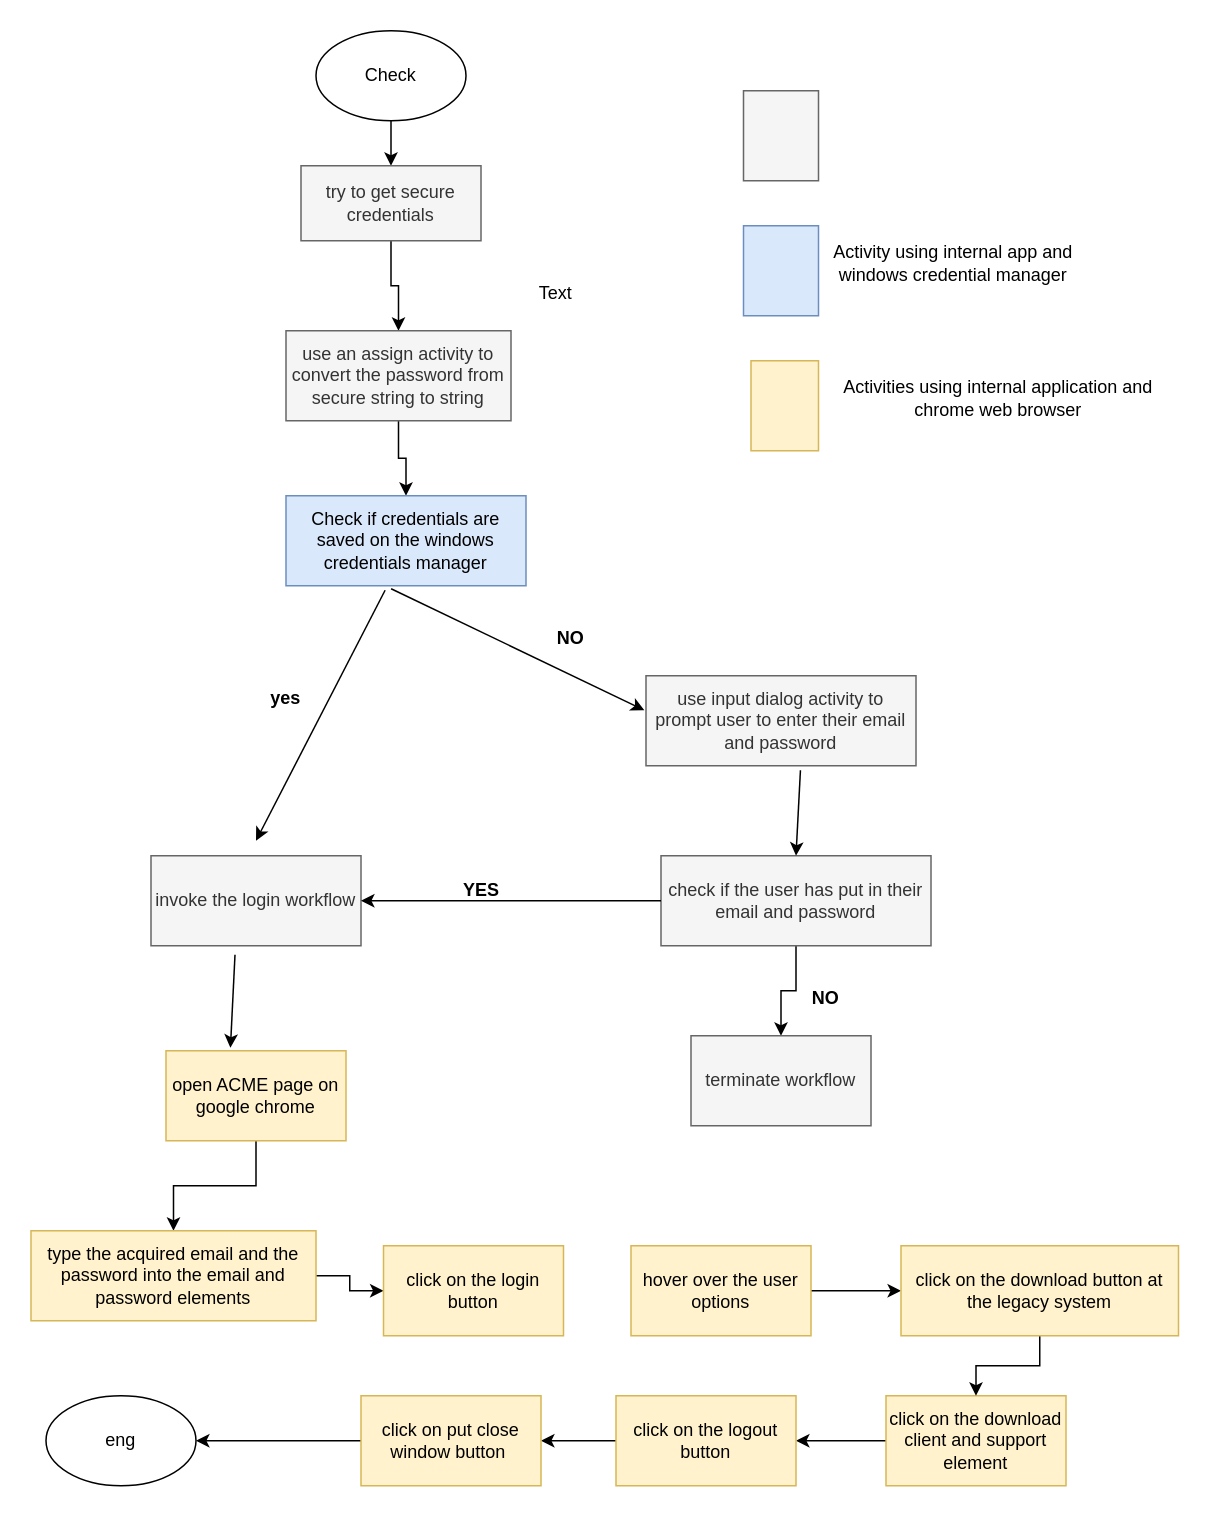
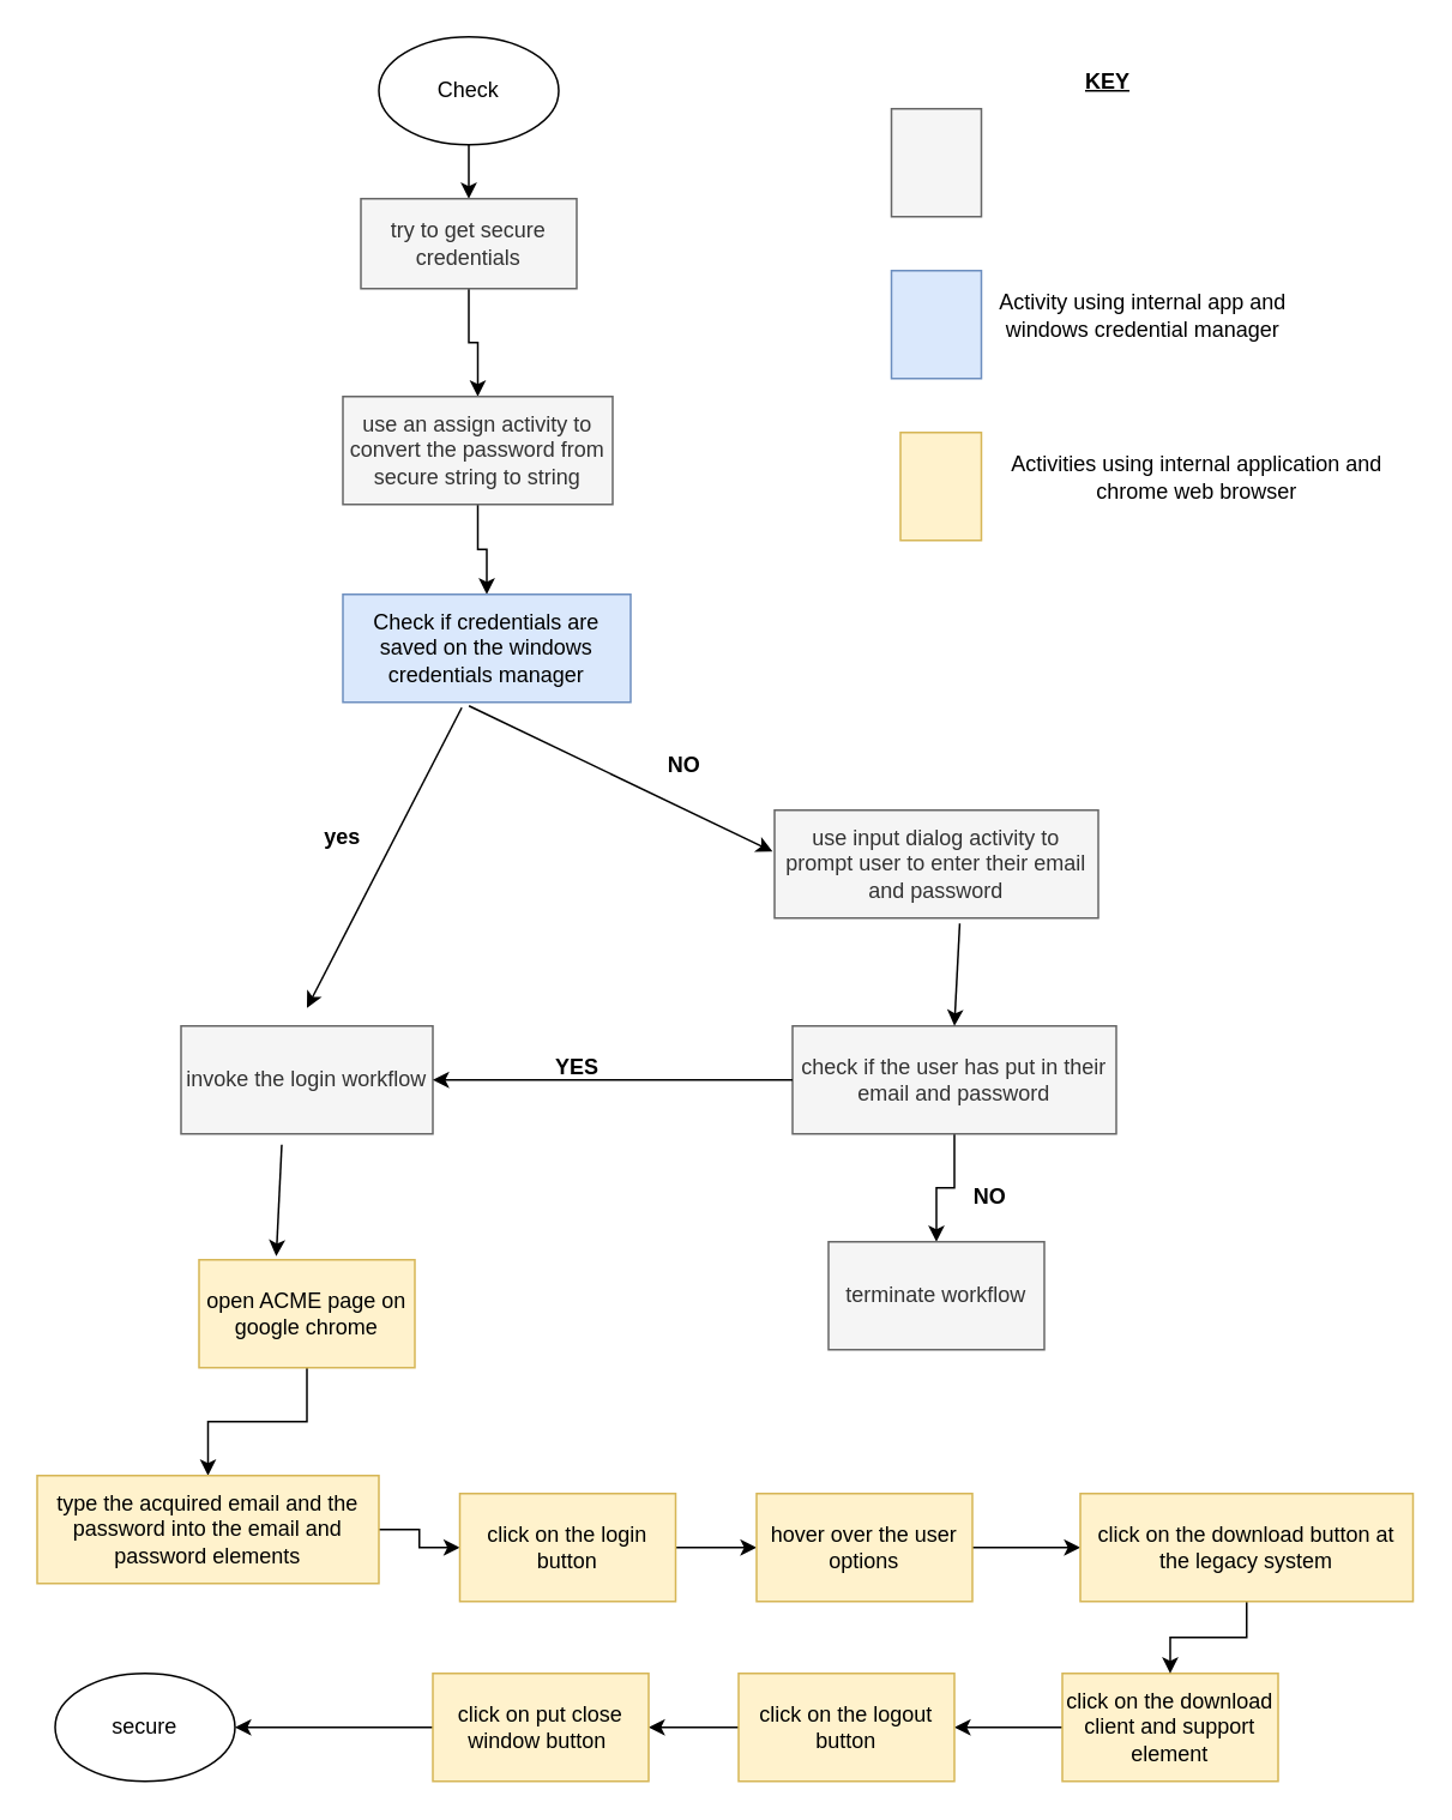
  <mxCell id="0" />
  <mxCell id="1" parent="0" />
  <mxCell id="2" value="" style="edgeStyle=orthogonalEdgeStyle;rounded=0;orthogonalLoop=1;jettySize=auto;html=1;" edge="1" parent="1" source="3" target="5"><mxGeometry relative="1" as="geometry" /></mxCell>
  <mxCell id="3" value="Check" style="ellipse;whiteSpace=wrap;html=1;" vertex="1" parent="1"><mxGeometry x="210" y="20" width="100" height="60" as="geometry" /></mxCell>
  <mxCell id="4" value="" style="edgeStyle=orthogonalEdgeStyle;rounded=0;orthogonalLoop=1;jettySize=auto;html=1;" edge="1" parent="1" source="5" target="7"><mxGeometry relative="1" as="geometry" /></mxCell>
  <mxCell id="5" value="try to get secure credentials" style="rounded=0;whiteSpace=wrap;html=1;fillColor=#f5f5f5;fontColor=#333333;strokeColor=#666666;" vertex="1" parent="1"><mxGeometry x="200" y="110" width="120" height="50" as="geometry" /></mxCell>
  <mxCell id="6" value="" style="edgeStyle=orthogonalEdgeStyle;rounded=0;orthogonalLoop=1;jettySize=auto;html=1;" edge="1" parent="1" source="7" target="8"><mxGeometry relative="1" as="geometry" /></mxCell>
  <mxCell id="7" value="use an assign activity to convert the password from secure string to string" style="rounded=0;whiteSpace=wrap;html=1;fillColor=#f5f5f5;fontColor=#333333;strokeColor=#666666;" vertex="1" parent="1"><mxGeometry x="190" y="220" width="150" height="60" as="geometry" /></mxCell>
  <mxCell id="8" value="Check if credentials are saved on the windows credentials manager" style="rounded=0;whiteSpace=wrap;html=1;fillColor=#dae8fc;strokeColor=#6c8ebf;" vertex="1" parent="1"><mxGeometry x="190" y="330" width="160" height="60" as="geometry" /></mxCell>
  <mxCell id="9" value="use input dialog activity to prompt user to enter their email and password" style="rounded=0;whiteSpace=wrap;html=1;fillColor=#f5f5f5;fontColor=#333333;strokeColor=#666666;" vertex="1" parent="1"><mxGeometry x="430" y="450" width="180" height="60" as="geometry" /></mxCell>
  <mxCell id="10" value="" style="edgeStyle=orthogonalEdgeStyle;rounded=0;orthogonalLoop=1;jettySize=auto;html=1;" edge="1" parent="1" source="11" target="12"><mxGeometry relative="1" as="geometry" /></mxCell>
  <mxCell id="11" value="check if the user has put in their email and password" style="rounded=0;whiteSpace=wrap;html=1;fillColor=#f5f5f5;fontColor=#333333;strokeColor=#666666;" vertex="1" parent="1"><mxGeometry x="440" y="570" width="180" height="60" as="geometry" /></mxCell>
  <mxCell id="12" value="terminate workflow" style="rounded=0;whiteSpace=wrap;html=1;fillColor=#f5f5f5;fontColor=#333333;strokeColor=#666666;" vertex="1" parent="1"><mxGeometry x="460" y="690" width="120" height="60" as="geometry" /></mxCell>
  <mxCell id="13" value="invoke the login workflow" style="rounded=0;whiteSpace=wrap;html=1;fillColor=#f5f5f5;fontColor=#333333;strokeColor=#666666;" vertex="1" parent="1"><mxGeometry x="100" y="570" width="140" height="60" as="geometry" /></mxCell>
  <mxCell id="14" value="" style="edgeStyle=orthogonalEdgeStyle;rounded=0;orthogonalLoop=1;jettySize=auto;html=1;" edge="1" parent="1" source="15" target="17"><mxGeometry relative="1" as="geometry" /></mxCell>
  <mxCell id="15" value="open ACME page on google chrome" style="rounded=0;whiteSpace=wrap;html=1;fillColor=#fff2cc;strokeColor=#d6b656;" vertex="1" parent="1"><mxGeometry x="110" y="700" width="120" height="60" as="geometry" /></mxCell>
  <mxCell id="16" value="" style="edgeStyle=orthogonalEdgeStyle;rounded=0;orthogonalLoop=1;jettySize=auto;html=1;" edge="1" parent="1" source="17" target="19"><mxGeometry relative="1" as="geometry" /></mxCell>
  <mxCell id="17" value="type the acquired email and the password into the email and password elements" style="rounded=0;whiteSpace=wrap;html=1;fillColor=#fff2cc;strokeColor=#d6b656;" vertex="1" parent="1"><mxGeometry x="20" y="820" width="190" height="60" as="geometry" /></mxCell>
+ <mxCell id="18" value="" style="edgeStyle=orthogonalEdgeStyle;rounded=0;orthogonalLoop=1;jettySize=auto;html=1;" edge="1" parent="1" source="19" target="21"><mxGeometry relative="1" as="geometry" /></mxCell>
  <mxCell id="19" value="click on the login button" style="rounded=0;whiteSpace=wrap;html=1;fillColor=#fff2cc;strokeColor=#d6b656;" vertex="1" parent="1"><mxGeometry x="255" y="830" width="120" height="60" as="geometry" /></mxCell>
  <mxCell id="20" value="" style="edgeStyle=orthogonalEdgeStyle;rounded=0;orthogonalLoop=1;jettySize=auto;html=1;" edge="1" parent="1" source="21" target="25"><mxGeometry relative="1" as="geometry" /></mxCell>
  <mxCell id="21" value="hover over the user options" style="rounded=0;whiteSpace=wrap;html=1;fillColor=#fff2cc;strokeColor=#d6b656;" vertex="1" parent="1"><mxGeometry x="420" y="830" width="120" height="60" as="geometry" /></mxCell>
  <mxCell id="22" value="" style="edgeStyle=orthogonalEdgeStyle;rounded=0;orthogonalLoop=1;jettySize=auto;html=1;" edge="1" parent="1" source="23" target="27"><mxGeometry relative="1" as="geometry" /></mxCell>
  <mxCell id="23" value="click on the download client and support element" style="rounded=0;whiteSpace=wrap;html=1;fillColor=#fff2cc;strokeColor=#d6b656;" vertex="1" parent="1"><mxGeometry x="590" y="930" width="120" height="60" as="geometry" /></mxCell>
  <mxCell id="24" value="" style="edgeStyle=orthogonalEdgeStyle;rounded=0;orthogonalLoop=1;jettySize=auto;html=1;" edge="1" parent="1" source="25" target="23"><mxGeometry relative="1" as="geometry" /></mxCell>
  <mxCell id="25" value="click on the download button at the legacy system" style="rounded=0;whiteSpace=wrap;html=1;fillColor=#fff2cc;strokeColor=#d6b656;" vertex="1" parent="1"><mxGeometry x="600" y="830" width="185" height="60" as="geometry" /></mxCell>
  <mxCell id="26" value="" style="edgeStyle=orthogonalEdgeStyle;rounded=0;orthogonalLoop=1;jettySize=auto;html=1;" edge="1" parent="1" source="27" target="29"><mxGeometry relative="1" as="geometry" /></mxCell>
  <mxCell id="27" value="click on the logout button" style="rounded=0;whiteSpace=wrap;html=1;fillColor=#fff2cc;strokeColor=#d6b656;" vertex="1" parent="1"><mxGeometry x="410" y="930" width="120" height="60" as="geometry" /></mxCell>
  <mxCell id="28" value="" style="edgeStyle=orthogonalEdgeStyle;rounded=0;orthogonalLoop=1;jettySize=auto;html=1;" edge="1" parent="1" source="29" target="30"><mxGeometry relative="1" as="geometry" /></mxCell>
  <mxCell id="29" value="click on put close window button&amp;nbsp;" style="rounded=0;whiteSpace=wrap;html=1;fillColor=#fff2cc;strokeColor=#d6b656;" vertex="1" parent="1"><mxGeometry x="240" y="930" width="120" height="60" as="geometry" /></mxCell>
- <mxCell id="30" value="eng" style="ellipse;whiteSpace=wrap;html=1;" vertex="1" parent="1"><mxGeometry x="30" y="930" width="100" height="60" as="geometry" /></mxCell>
+ <mxCell id="30" value="secure" style="ellipse;whiteSpace=wrap;html=1;" vertex="1" parent="1"><mxGeometry x="30" y="930" width="100" height="60" as="geometry" /></mxCell>
  <mxCell id="31" value="" style="endArrow=classic;html=1;rounded=0;exitX=0.413;exitY=1.05;exitDx=0;exitDy=0;exitPerimeter=0;" edge="1" parent="1" source="8"><mxGeometry width="50" height="50" relative="1" as="geometry"><mxPoint x="350" y="540" as="sourcePoint" /><mxPoint x="170" y="560" as="targetPoint" /></mxGeometry></mxCell>
  <mxCell id="32" value="" style="endArrow=classic;html=1;rounded=0;exitX=0.438;exitY=1.033;exitDx=0;exitDy=0;exitPerimeter=0;entryX=-0.006;entryY=0.383;entryDx=0;entryDy=0;entryPerimeter=0;" edge="1" parent="1" source="8" target="9"><mxGeometry width="50" height="50" relative="1" as="geometry"><mxPoint x="350" y="540" as="sourcePoint" /><mxPoint x="400" y="490" as="targetPoint" /></mxGeometry></mxCell>
  <mxCell id="33" value="" style="endArrow=classic;html=1;rounded=0;entryX=0.5;entryY=0;entryDx=0;entryDy=0;exitX=0.572;exitY=1.05;exitDx=0;exitDy=0;exitPerimeter=0;" edge="1" parent="1" source="9" target="11"><mxGeometry width="50" height="50" relative="1" as="geometry"><mxPoint x="350" y="640" as="sourcePoint" /><mxPoint x="400" y="590" as="targetPoint" /></mxGeometry></mxCell>
  <mxCell id="34" value="" style="endArrow=classic;html=1;rounded=0;entryX=0.358;entryY=-0.033;entryDx=0;entryDy=0;entryPerimeter=0;exitX=0.4;exitY=1.1;exitDx=0;exitDy=0;exitPerimeter=0;" edge="1" parent="1" source="13" target="15"><mxGeometry width="50" height="50" relative="1" as="geometry"><mxPoint x="350" y="640" as="sourcePoint" /><mxPoint x="400" y="590" as="targetPoint" /></mxGeometry></mxCell>
  <mxCell id="35" value="" style="endArrow=classic;html=1;rounded=0;entryX=1;entryY=0.5;entryDx=0;entryDy=0;exitX=0;exitY=0.5;exitDx=0;exitDy=0;" edge="1" parent="1" source="11" target="13"><mxGeometry width="50" height="50" relative="1" as="geometry"><mxPoint x="350" y="640" as="sourcePoint" /><mxPoint x="400" y="590" as="targetPoint" /></mxGeometry></mxCell>
  <mxCell id="36" value="&lt;b&gt;NO&lt;/b&gt;" style="text;html=1;strokeColor=none;fillColor=none;align=center;verticalAlign=middle;whiteSpace=wrap;rounded=0;" vertex="1" parent="1"><mxGeometry x="350" y="410" width="60" height="30" as="geometry" /></mxCell>
  <mxCell id="37" value="&lt;b&gt;yes&lt;/b&gt;" style="text;html=1;strokeColor=none;fillColor=none;align=center;verticalAlign=middle;whiteSpace=wrap;rounded=0;" vertex="1" parent="1"><mxGeometry x="160" y="450" width="60" height="30" as="geometry" /></mxCell>
  <mxCell id="38" value="&lt;b&gt;YES&lt;/b&gt;" style="text;html=1;align=center;verticalAlign=middle;resizable=0;points=[];autosize=1;strokeColor=none;fillColor=none;" vertex="1" parent="1"><mxGeometry x="295" y="578" width="50" height="30" as="geometry" /></mxCell>
  <mxCell id="39" value="&lt;b&gt;NO&lt;/b&gt;" style="text;html=1;strokeColor=none;fillColor=none;align=center;verticalAlign=middle;whiteSpace=wrap;rounded=0;" vertex="1" parent="1"><mxGeometry x="520" y="650" width="60" height="30" as="geometry" /></mxCell>
  <mxCell id="40" value="" style="rounded=0;whiteSpace=wrap;html=1;fillColor=#f5f5f5;fontColor=#333333;strokeColor=#666666;" vertex="1" parent="1"><mxGeometry x="495" y="60" width="50" height="60" as="geometry" /></mxCell>
- <mxCell id="41" value="Text" style="text;html=1;strokeColor=none;fillColor=none;align=center;verticalAlign=middle;whiteSpace=wrap;rounded=0;" vertex="1" parent="1"><mxGeometry x="340" y="180" width="60" height="30" as="geometry" /></mxCell>
+ <mxCell id="42" value="&lt;b&gt;&lt;u&gt;KEY&lt;/u&gt;&lt;/b&gt;" style="text;html=1;align=center;verticalAlign=middle;resizable=0;points=[];autosize=1;strokeColor=none;fillColor=none;" vertex="1" parent="1"><mxGeometry x="590" y="30" width="50" height="30" as="geometry" /></mxCell>
  <mxCell id="43" value="" style="rounded=0;whiteSpace=wrap;html=1;fillColor=#dae8fc;strokeColor=#6c8ebf;" vertex="1" parent="1"><mxGeometry x="495" y="150" width="50" height="60" as="geometry" /></mxCell>
  <mxCell id="44" value="Activity using internal app and windows credential manager" style="text;html=1;strokeColor=none;fillColor=none;align=center;verticalAlign=middle;whiteSpace=wrap;rounded=0;" vertex="1" parent="1"><mxGeometry x="530" y="160" width="210" height="30" as="geometry" /></mxCell>
  <mxCell id="45" value="" style="rounded=0;whiteSpace=wrap;html=1;fillColor=#fff2cc;strokeColor=#d6b656;" vertex="1" parent="1"><mxGeometry x="500" y="240" width="45" height="60" as="geometry" /></mxCell>
  <mxCell id="46" value="Activities using internal application and chrome web browser" style="text;html=1;strokeColor=none;fillColor=none;align=center;verticalAlign=middle;whiteSpace=wrap;rounded=0;" vertex="1" parent="1"><mxGeometry x="560" y="250" width="210" height="30" as="geometry" /></mxCell>
